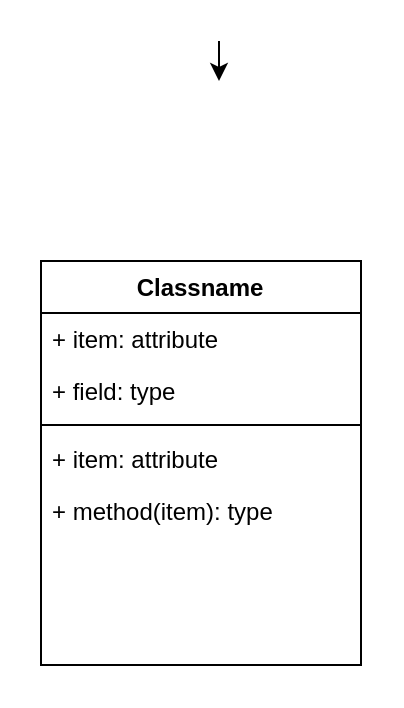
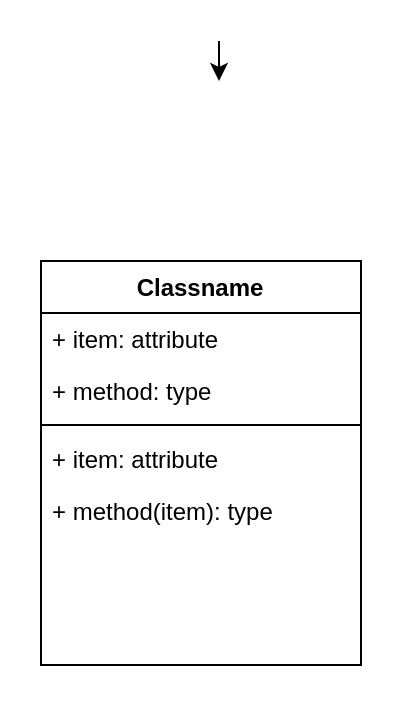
  <mxCell id="0" />
  <mxCell id="1" parent="0" />
  <mxCell id="2" value="" style="edgeStyle=orthogonalEdgeStyle;rounded=0;orthogonalLoop=1;jettySize=auto;html=1;" edge="1" parent="1"><mxGeometry relative="1" as="geometry"><mxPoint x="109" y="20" as="sourcePoint" /><mxPoint x="109" y="40" as="targetPoint" /></mxGeometry></mxCell>
  <mxCell id="3" value="Classname" style="swimlane;fontStyle=1;align=center;verticalAlign=top;childLayout=stackLayout;horizontal=1;startSize=26;horizontalStack=0;resizeParent=1;resizeParentMax=0;resizeLast=0;collapsible=1;marginBottom=0;" vertex="1" parent="1"><mxGeometry x="20" y="130" width="160" height="202" as="geometry" /></mxCell>
  <mxCell id="4" value="+ item: attribute" style="text;strokeColor=none;fillColor=none;align=left;verticalAlign=top;spacingLeft=4;spacingRight=4;overflow=hidden;rotatable=0;points=[[0,0.5],[1,0.5]];portConstraint=eastwest;" vertex="1" parent="3"><mxGeometry y="26" width="160" height="26" as="geometry" /></mxCell>
- <mxCell id="5" value="+ field: type" style="text;strokeColor=none;fillColor=none;align=left;verticalAlign=top;spacingLeft=4;spacingRight=4;overflow=hidden;rotatable=0;points=[[0,0.5],[1,0.5]];portConstraint=eastwest;" vertex="1" parent="3"><mxGeometry y="52" width="160" height="26" as="geometry" /></mxCell>
+ <mxCell id="5" value="+ method: type" style="text;strokeColor=none;fillColor=none;align=left;verticalAlign=top;spacingLeft=4;spacingRight=4;overflow=hidden;rotatable=0;points=[[0,0.5],[1,0.5]];portConstraint=eastwest;" vertex="1" parent="3"><mxGeometry y="52" width="160" height="26" as="geometry" /></mxCell>
  <mxCell id="6" value="" style="line;strokeWidth=1;fillColor=none;align=left;verticalAlign=middle;spacingTop=-1;spacingLeft=3;spacingRight=3;rotatable=0;labelPosition=right;points=[];portConstraint=eastwest;" vertex="1" parent="3"><mxGeometry y="78" width="160" height="8" as="geometry" /></mxCell>
  <mxCell id="7" value="+ item: attribute" style="text;strokeColor=none;fillColor=none;align=left;verticalAlign=top;spacingLeft=4;spacingRight=4;overflow=hidden;rotatable=0;points=[[0,0.5],[1,0.5]];portConstraint=eastwest;" vertex="1" parent="3"><mxGeometry y="86" width="160" height="26" as="geometry" /></mxCell>
  <mxCell id="8" value="+ method(item): type" style="text;strokeColor=none;fillColor=none;align=left;verticalAlign=top;spacingLeft=4;spacingRight=4;overflow=hidden;rotatable=0;points=[[0,0.5],[1,0.5]];portConstraint=eastwest;" vertex="1" parent="3"><mxGeometry y="112" width="160" height="90" as="geometry" /></mxCell>
